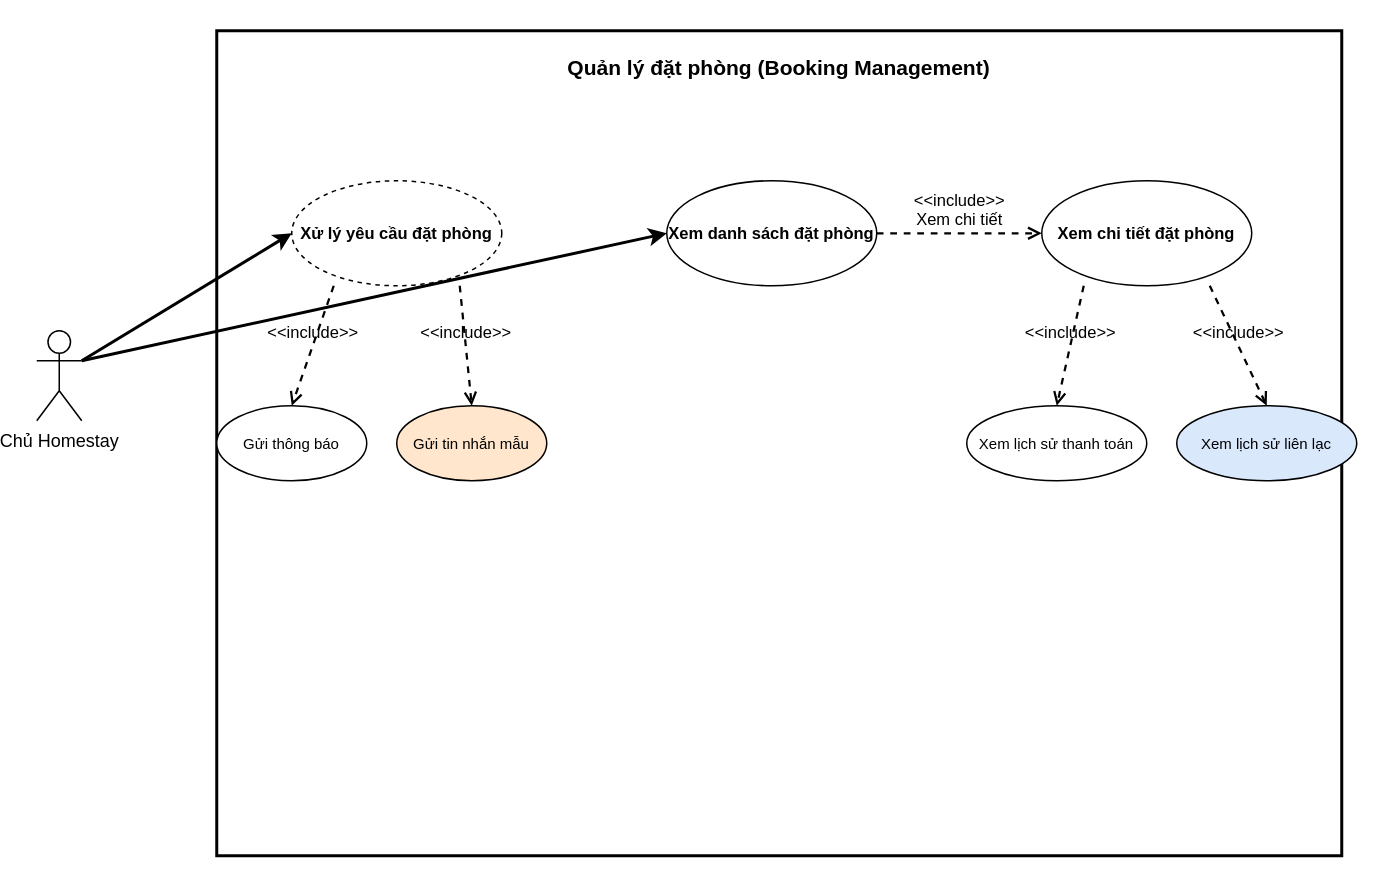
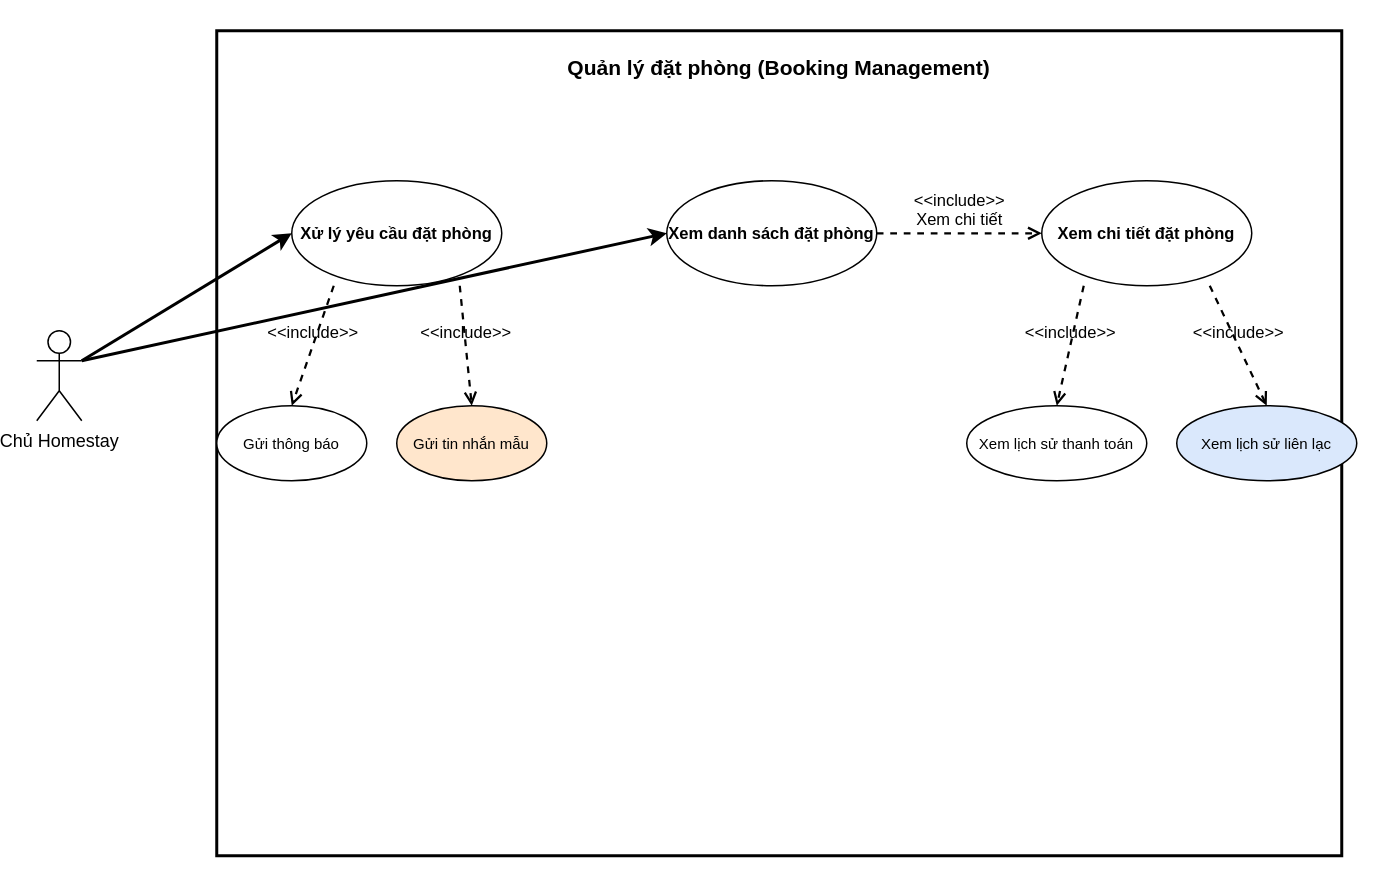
  <mxCell id="0" />
  <mxCell id="1" parent="0" />
  <mxCell id="2" value="Quản lý đặt phòng (Booking Management)" style="rounded=0;whiteSpace=wrap;html=1;strokeWidth=2;fontSize=14;fontStyle=1;verticalAlign=top;spacingTop=10;" vertex="1" parent="1"><mxGeometry x="140" y="20" width="750" height="550" as="geometry" /></mxCell>
  <mxCell id="3" value="Chủ Homestay" style="shape=umlActor;verticalLabelPosition=bottom;verticalAlign=top;html=1;outlineConnect=0;fontSize=12;" vertex="1" parent="1"><mxGeometry x="20" y="220" width="30" height="60" as="geometry" /></mxCell>
- <mxCell id="4" value="Xử lý yêu cầu đặt phòng" style="ellipse;whiteSpace=wrap;html=1;fontSize=11;fontStyle=1;dashed=1;" vertex="1" parent="1"><mxGeometry x="190" y="120" width="140" height="70" as="geometry" /></mxCell>
+ <mxCell id="4" value="Xử lý yêu cầu đặt phòng" style="ellipse;whiteSpace=wrap;html=1;fontSize=11;fontStyle=1;" vertex="1" parent="1"><mxGeometry x="190" y="120" width="140" height="70" as="geometry" /></mxCell>
  <mxCell id="5" value="Xem danh sách đặt phòng" style="ellipse;whiteSpace=wrap;html=1;fontSize=11;fontStyle=1;" vertex="1" parent="1"><mxGeometry x="440" y="120" width="140" height="70" as="geometry" /></mxCell>
  <mxCell id="6" value="Xem chi tiết đặt phòng" style="ellipse;whiteSpace=wrap;html=1;fontSize=11;fontStyle=1;" vertex="1" parent="1"><mxGeometry x="690" y="120" width="140" height="70" as="geometry" /></mxCell>
  <mxCell id="7" value="Gửi thông báo" style="ellipse;whiteSpace=wrap;html=1;fontSize=10;" vertex="1" parent="1"><mxGeometry x="140" y="270" width="100" height="50" as="geometry" /></mxCell>
  <mxCell id="8" value="Gửi tin nhắn mẫu" style="ellipse;whiteSpace=wrap;html=1;fontSize=10;fillColor=#ffe6cc;" vertex="1" parent="1"><mxGeometry x="260" y="270" width="100" height="50" as="geometry" /></mxCell>
  <mxCell id="9" value="Xem lịch sử thanh toán" style="ellipse;whiteSpace=wrap;html=1;fontSize=10;" vertex="1" parent="1"><mxGeometry x="640" y="270" width="120" height="50" as="geometry" /></mxCell>
  <mxCell id="10" value="Xem lịch sử liên lạc" style="ellipse;whiteSpace=wrap;html=1;fontSize=10;fillColor=#dae8fc;" vertex="1" parent="1"><mxGeometry x="780" y="270" width="120" height="50" as="geometry" /></mxCell>
  <mxCell id="11" value="" style="endArrow=classic;html=1;rounded=0;exitX=1;exitY=0.333;exitDx=0;exitDy=0;exitPerimeter=0;entryX=0;entryY=0.5;entryDx=0;entryDy=0;strokeWidth=2;" edge="1" parent="1" source="3" target="4"><mxGeometry width="50" height="50" relative="1" as="geometry"><mxPoint x="60" y="240" as="sourcePoint" /><mxPoint x="190" y="155" as="targetPoint" /></mxGeometry></mxCell>
  <mxCell id="12" value="" style="endArrow=classic;html=1;rounded=0;exitX=1;exitY=0.333;exitDx=0;exitDy=0;exitPerimeter=0;entryX=0;entryY=0.5;entryDx=0;entryDy=0;strokeWidth=2;" edge="1" parent="1" source="3" target="5"><mxGeometry width="50" height="50" relative="1" as="geometry"><mxPoint x="60" y="240" as="sourcePoint" /><mxPoint x="440" y="155" as="targetPoint" /></mxGeometry></mxCell>
  <mxCell id="13" value="&amp;lt;&amp;lt;include&amp;gt;&amp;gt;" style="html=1;verticalAlign=bottom;labelBackgroundColor=none;endArrow=open;endFill=0;dashed=1;rounded=0;exitX=0.2;exitY=1;exitDx=0;exitDy=0;exitPerimeter=0;entryX=0.5;entryY=0;entryDx=0;entryDy=0;strokeWidth=1.5;" edge="1" parent="1" source="4" target="7"><mxGeometry width="160" relative="1" as="geometry"><mxPoint x="218" y="190" as="sourcePoint" /><mxPoint x="190" y="270" as="targetPoint" /></mxGeometry></mxCell>
  <mxCell id="14" value="&amp;lt;&amp;lt;include&amp;gt;&amp;gt;" style="html=1;verticalAlign=bottom;labelBackgroundColor=none;endArrow=open;endFill=0;dashed=1;rounded=0;exitX=0.8;exitY=1;exitDx=0;exitDy=0;exitPerimeter=0;entryX=0.5;entryY=0;entryDx=0;entryDy=0;strokeWidth=1.5;" edge="1" parent="1" source="4" target="8"><mxGeometry width="160" relative="1" as="geometry"><mxPoint x="302" y="190" as="sourcePoint" /><mxPoint x="310" y="270" as="targetPoint" /></mxGeometry></mxCell>
  <mxCell id="15" value="&amp;lt;&amp;lt;include&amp;gt;&amp;gt;&#10;Xem chi tiết" style="html=1;verticalAlign=bottom;labelBackgroundColor=none;endArrow=open;endFill=0;dashed=1;rounded=0;exitX=1;exitY=0.5;exitDx=0;exitDy=0;entryX=0;entryY=0.5;entryDx=0;entryDy=0;strokeWidth=1.5;" edge="1" parent="1" source="5" target="6"><mxGeometry width="160" relative="1" as="geometry"><mxPoint x="580" y="155" as="sourcePoint" /><mxPoint x="690" y="155" as="targetPoint" /></mxGeometry></mxCell>
  <mxCell id="16" value="&amp;lt;&amp;lt;include&amp;gt;&amp;gt;" style="html=1;verticalAlign=bottom;labelBackgroundColor=none;endArrow=open;endFill=0;dashed=1;rounded=0;exitX=0.2;exitY=1;exitDx=0;exitDy=0;exitPerimeter=0;entryX=0.5;entryY=0;entryDx=0;entryDy=0;strokeWidth=1.5;" edge="1" parent="1" source="6" target="9"><mxGeometry width="160" relative="1" as="geometry"><mxPoint x="718" y="190" as="sourcePoint" /><mxPoint x="700" y="270" as="targetPoint" /></mxGeometry></mxCell>
  <mxCell id="17" value="&amp;lt;&amp;lt;include&amp;gt;&amp;gt;" style="html=1;verticalAlign=bottom;labelBackgroundColor=none;endArrow=open;endFill=0;dashed=1;rounded=0;exitX=0.8;exitY=1;exitDx=0;exitDy=0;exitPerimeter=0;entryX=0.5;entryY=0;entryDx=0;entryDy=0;strokeWidth=1.5;" edge="1" parent="1" source="6" target="10"><mxGeometry width="160" relative="1" as="geometry"><mxPoint x="802" y="190" as="sourcePoint" /><mxPoint x="840" y="270" as="targetPoint" /></mxGeometry></mxCell>
